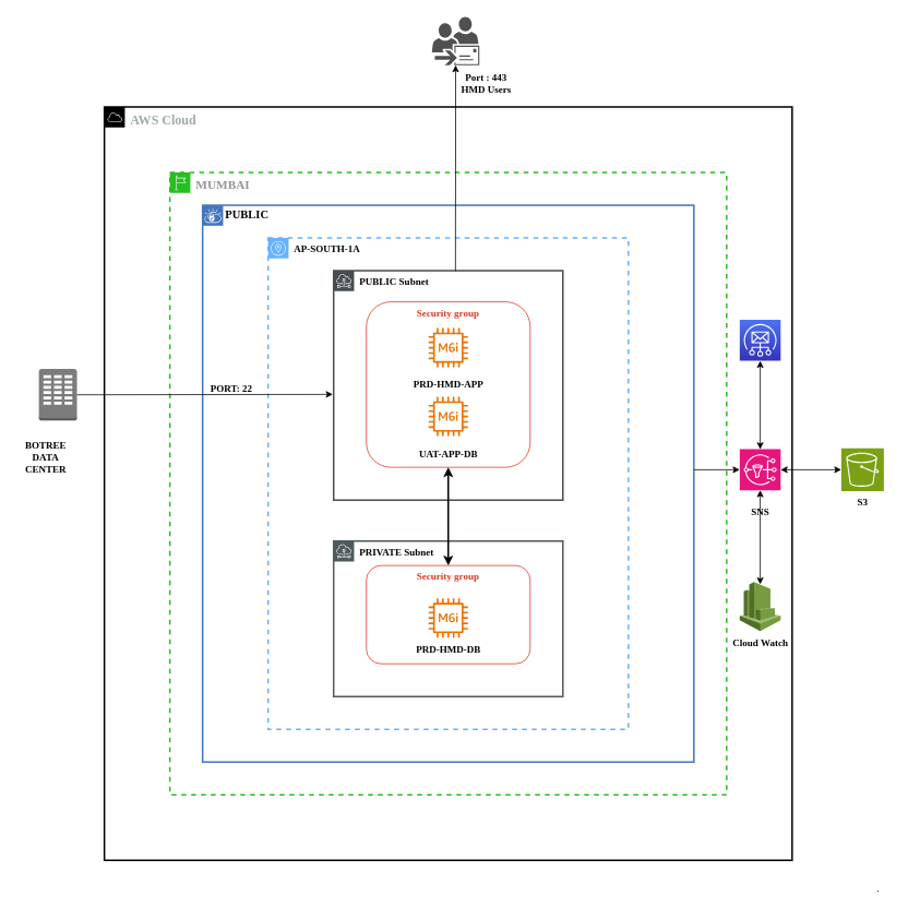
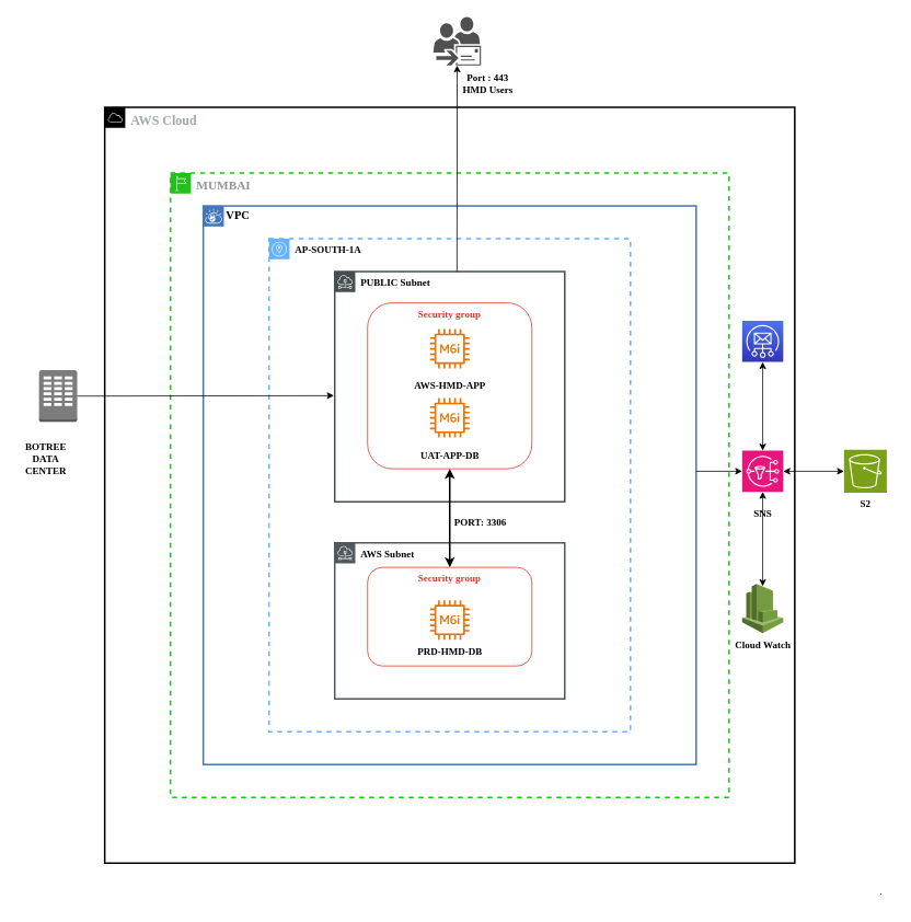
  <mxCell id="0" />
  <mxCell id="1" parent="0" />
  <mxCell id="2" value="&lt;font face=&quot;Times New Roman&quot; color=&quot;#9eaaab&quot; style=&quot;font-size: 16px;&quot;&gt;&lt;b&gt;AWS Cloud&lt;/b&gt;&lt;/font&gt;" style="sketch=0;outlineConnect=0;gradientColor=none;html=1;whiteSpace=wrap;fontSize=12;fontStyle=0;shape=mxgraph.aws4.group;grIcon=mxgraph.aws4.group_aws_cloud;strokeColor=#000000;fillColor=none;verticalAlign=top;align=left;spacingLeft=30;fontColor=#AAB7B8;dashed=0;strokeWidth=2;" parent="1" vertex="1"><mxGeometry x="127" width="840" height="920" as="geometry" y="130" /></mxCell>
  <mxCell id="3" value="&lt;font face=&quot;Times New Roman&quot; color=&quot;#929599&quot;&gt;&lt;span style=&quot;font-size: 15px;&quot;&gt;&lt;b&gt;MUMBAI&lt;/b&gt;&lt;/span&gt;&lt;/font&gt;" style="sketch=0;outlineConnect=0;gradientColor=none;html=1;whiteSpace=wrap;fontSize=12;fontStyle=0;shape=mxgraph.aws4.group;grIcon=mxgraph.aws4.group_region;strokeColor=#26BF20;fillColor=none;verticalAlign=top;align=left;spacingLeft=30;fontColor=#B6BABF;dashed=1;strokeWidth=2;" parent="1" vertex="1"><mxGeometry x="207" y="210" width="680" height="760" as="geometry" /></mxCell>
- <mxCell id="4" value="&lt;font face=&quot;Times New Roman&quot; style=&quot;font-size: 14px;&quot;&gt;&lt;b&gt;PUBLIC&lt;/b&gt;&lt;/font&gt;" style="shape=mxgraph.ibm.box;prType=vpc;fontStyle=0;verticalAlign=top;align=left;spacingLeft=32;spacingTop=4;fillColor=none;rounded=0;whiteSpace=wrap;html=1;strokeColor=#4376BB;strokeWidth=2;dashed=0;container=1;spacing=-4;collapsible=0;expand=0;recursiveResize=0;" parent="1" vertex="1"><mxGeometry x="247" y="250" width="600" height="680" as="geometry" /></mxCell>
+ <mxCell id="4" value="&lt;font face=&quot;Times New Roman&quot; style=&quot;font-size: 14px;&quot;&gt;&lt;b&gt;VPC&lt;/b&gt;&lt;/font&gt;" style="shape=mxgraph.ibm.box;prType=vpc;fontStyle=0;verticalAlign=top;align=left;spacingLeft=32;spacingTop=4;fillColor=none;rounded=0;whiteSpace=wrap;html=1;strokeColor=#4376BB;strokeWidth=2;dashed=0;container=1;spacing=-4;collapsible=0;expand=0;recursiveResize=0;" parent="1" vertex="1"><mxGeometry x="247" y="250" width="600" height="680" as="geometry" /></mxCell>
  <mxCell id="5" value="&lt;font face=&quot;Times New Roman&quot; color=&quot;#000000&quot;&gt;&lt;b&gt;AP-SOUTH-1A&lt;/b&gt;&lt;/font&gt;" style="sketch=0;outlineConnect=0;gradientColor=none;html=1;whiteSpace=wrap;fontSize=12;fontStyle=0;shape=mxgraph.aws4.group;grIcon=mxgraph.aws4.group_availability_zone;strokeColor=#66B2FF;fillColor=none;verticalAlign=top;align=left;spacingLeft=30;fontColor=#545B64;dashed=1;strokeWidth=2;perimeterSpacing=0;" parent="4" vertex="1"><mxGeometry x="80" y="40" width="440" height="600" as="geometry" /></mxCell>
  <mxCell id="6" value="&lt;b&gt;&lt;font face=&quot;Times New Roman&quot; color=&quot;#000000&quot;&gt;PUBLIC Subnet&lt;/font&gt;&lt;/b&gt;" style="outlineConnect=0;gradientColor=none;html=1;whiteSpace=wrap;fontSize=12;fontStyle=0;shape=mxgraph.aws4.group;grIcon=mxgraph.aws4.group_subnet;strokeColor=#474e52;fillColor=none;verticalAlign=top;align=left;spacingLeft=30;fontColor=#879196;dashed=0;strokeWidth=2;labelBackgroundColor=none;shadow=0;" parent="4" vertex="1"><mxGeometry x="160" y="80" width="280" height="280" as="geometry" /></mxCell>
  <mxCell id="7" value="&lt;font face=&quot;Times New Roman&quot;&gt;&lt;b&gt;Security group&lt;/b&gt;&lt;/font&gt;" style="fillColor=none;strokeColor=#DD3522;verticalAlign=top;fontStyle=0;fontColor=#DD3522;whiteSpace=wrap;html=1;rounded=1;" parent="4" vertex="1"><mxGeometry x="200" y="118" width="200" height="202" as="geometry" /></mxCell>
- <mxCell id="8" value="&lt;font face=&quot;Times New Roman&quot; color=&quot;#000000&quot;&gt;&lt;b&gt;PRIVATE Subnet&lt;/b&gt;&lt;/font&gt;" style="outlineConnect=0;gradientColor=none;html=1;whiteSpace=wrap;fontSize=12;fontStyle=0;shape=mxgraph.aws4.group;grIcon=mxgraph.aws4.group_subnet;strokeColor=#50595e;fillColor=none;verticalAlign=top;align=left;spacingLeft=30;fontColor=#879196;dashed=0;strokeWidth=2;" parent="4" vertex="1"><mxGeometry x="160" y="410" width="280" height="190" as="geometry" /></mxCell>
+ <mxCell id="8" value="&lt;font face=&quot;Times New Roman&quot; color=&quot;#000000&quot;&gt;&lt;b&gt;AWS Subnet&lt;/b&gt;&lt;/font&gt;" style="outlineConnect=0;gradientColor=none;html=1;whiteSpace=wrap;fontSize=12;fontStyle=0;shape=mxgraph.aws4.group;grIcon=mxgraph.aws4.group_subnet;strokeColor=#50595e;fillColor=none;verticalAlign=top;align=left;spacingLeft=30;fontColor=#879196;dashed=0;strokeWidth=2;" parent="4" vertex="1"><mxGeometry x="160" y="410" width="280" height="190" as="geometry" /></mxCell>
  <mxCell id="9" value="" style="sketch=0;outlineConnect=0;fontColor=#232F3E;gradientColor=none;fillColor=#ED7100;strokeColor=none;dashed=0;verticalLabelPosition=bottom;verticalAlign=top;align=center;html=1;fontSize=12;fontStyle=0;aspect=fixed;pointerEvents=1;shape=mxgraph.aws4.ec2_m6i_instance;" parent="4" vertex="1"><mxGeometry x="276" y="150" width="48" height="48" as="geometry" /></mxCell>
  <mxCell id="10" value="" style="sketch=0;outlineConnect=0;fontColor=#232F3E;gradientColor=none;fillColor=#ED7100;strokeColor=none;dashed=0;verticalLabelPosition=bottom;verticalAlign=top;align=center;html=1;fontSize=12;fontStyle=0;aspect=fixed;pointerEvents=1;shape=mxgraph.aws4.ec2_m6i_instance;" parent="4" vertex="1"><mxGeometry x="276" y="234" width="48" height="48" as="geometry" /></mxCell>
  <mxCell id="11" style="edgeStyle=orthogonalEdgeStyle;rounded=0;orthogonalLoop=1;jettySize=auto;html=1;exitX=0.5;exitY=0;exitDx=0;exitDy=0;startArrow=classic;startFill=1;strokeWidth=2;" parent="4" source="12" target="16" edge="1"><mxGeometry relative="1" as="geometry" /></mxCell>
  <mxCell id="12" value="&lt;font face=&quot;Times New Roman&quot;&gt;&lt;b&gt;Security group&lt;/b&gt;&lt;/font&gt;" style="fillColor=none;strokeColor=#DD3522;verticalAlign=top;fontStyle=0;fontColor=#DD3522;whiteSpace=wrap;html=1;rounded=1;" parent="4" vertex="1"><mxGeometry x="200" y="440" width="200" height="120" as="geometry" /></mxCell>
  <mxCell id="13" value="" style="sketch=0;outlineConnect=0;fontColor=#232F3E;gradientColor=none;fillColor=#ED7100;strokeColor=none;dashed=0;verticalLabelPosition=bottom;verticalAlign=top;align=center;html=1;fontSize=12;fontStyle=0;aspect=fixed;pointerEvents=1;shape=mxgraph.aws4.ec2_m6i_instance;" parent="4" vertex="1"><mxGeometry x="276" y="480" width="48" height="48" as="geometry" /></mxCell>
  <mxCell id="14" value="&lt;font face=&quot;Times New Roman&quot;&gt;&lt;b&gt;PRD-HMD-DB&lt;/b&gt;&lt;/font&gt;" style="text;html=1;align=center;verticalAlign=middle;resizable=0;points=[];autosize=1;strokeColor=none;fillColor=none;" parent="4" vertex="1"><mxGeometry x="250" y="528" width="100" height="30" as="geometry" /></mxCell>
- <mxCell id="15" value="&lt;font face=&quot;Times New Roman&quot;&gt;&lt;b&gt;PRD-HMD-APP&lt;/b&gt;&lt;/font&gt;" style="text;html=1;align=center;verticalAlign=middle;resizable=0;points=[];autosize=1;strokeColor=none;fillColor=none;" parent="4" vertex="1"><mxGeometry x="245" y="204" width="110" height="30" as="geometry" /></mxCell>
+ <mxCell id="15" value="&lt;font face=&quot;Times New Roman&quot;&gt;&lt;b&gt;AWS-HMD-APP&lt;/b&gt;&lt;/font&gt;" style="text;html=1;align=center;verticalAlign=middle;resizable=0;points=[];autosize=1;strokeColor=none;fillColor=none;" parent="4" vertex="1"><mxGeometry x="245" y="204" width="110" height="30" as="geometry" /></mxCell>
  <mxCell id="16" value="&lt;font face=&quot;Times New Roman&quot;&gt;&lt;b&gt;UAT-APP-DB&lt;/b&gt;&lt;/font&gt;" style="text;html=1;align=center;verticalAlign=middle;resizable=0;points=[];autosize=1;strokeColor=none;fillColor=none;" parent="4" vertex="1"><mxGeometry x="255" y="290" width="90" height="30" as="geometry" /></mxCell>
- <mxCell id="18" value="&lt;font face=&quot;Times New Roman&quot;&gt;&lt;b&gt;PORT: 22&lt;/b&gt;&lt;/font&gt;" style="text;html=1;align=center;verticalAlign=middle;resizable=0;points=[];autosize=1;strokeColor=none;fillColor=none;" parent="4" vertex="1"><mxGeometry y="210" width="70" height="30" as="geometry" /></mxCell>
+ <mxCell id="17" value="&lt;font face=&quot;Times New Roman&quot;&gt;&lt;b&gt;PORT: 3306&lt;/b&gt;&lt;/font&gt;" style="text;html=1;align=center;verticalAlign=middle;resizable=0;points=[];autosize=1;strokeColor=none;fillColor=none;" parent="4" vertex="1"><mxGeometry x="292" y="370" width="90" height="30" as="geometry" /></mxCell>
  <mxCell id="19" value="" style="outlineConnect=0;dashed=0;verticalLabelPosition=bottom;verticalAlign=top;align=center;html=1;shape=mxgraph.aws3.corporate_data_center;fillColor=#7D7C7C;gradientColor=none;" parent="1" vertex="1"><mxGeometry x="47" y="450" width="46.5" height="63" as="geometry" /></mxCell>
  <mxCell id="20" style="edgeStyle=orthogonalEdgeStyle;rounded=0;orthogonalLoop=1;jettySize=auto;html=1;exitX=1;exitY=0.5;exitDx=0;exitDy=0;exitPerimeter=0;" parent="1" source="19" edge="1"><mxGeometry relative="1" as="geometry"><mxPoint x="132.5" y="480.471" as="sourcePoint" /><mxPoint x="406" y="481" as="targetPoint" /></mxGeometry></mxCell>
  <mxCell id="21" value="&lt;font face=&quot;Times New Roman&quot;&gt;&lt;b&gt;BOTREE&lt;br&gt;DATA&lt;br&gt;CENTER&lt;br&gt;&lt;/b&gt;&lt;/font&gt;" style="text;html=1;align=center;verticalAlign=middle;resizable=0;points=[];autosize=1;strokeColor=none;fillColor=none;" parent="1" vertex="1"><mxGeometry x="20.25" y="528" width="70" height="60" as="geometry" /></mxCell>
  <mxCell id="22" value="" style="sketch=0;pointerEvents=1;shadow=0;dashed=0;html=1;strokeColor=none;fillColor=#505050;labelPosition=center;verticalLabelPosition=bottom;verticalAlign=top;outlineConnect=0;align=center;shape=mxgraph.office.communications.dynamic_distribution_group;" parent="1" vertex="1"><mxGeometry x="527" y="20" width="58" height="59" as="geometry" /></mxCell>
  <mxCell id="23" style="edgeStyle=orthogonalEdgeStyle;rounded=0;orthogonalLoop=1;jettySize=auto;html=1;entryX=0.52;entryY=0.067;entryDx=0;entryDy=0;entryPerimeter=0;startArrow=classic;startFill=1;endArrow=none;endFill=0;" parent="1" source="22" target="5" edge="1"><mxGeometry relative="1" as="geometry" /></mxCell>
  <mxCell id="24" value="&lt;font face=&quot;Times New Roman&quot;&gt;&lt;b&gt;Port : 443&lt;br&gt;HMD Users&lt;br&gt;&lt;br&gt;&lt;/b&gt;&lt;/font&gt;" style="text;html=1;align=center;verticalAlign=middle;resizable=0;points=[];autosize=1;strokeColor=none;fillColor=none;strokeWidth=2;" parent="1" vertex="1"><mxGeometry x="553" y="79" width="80" height="60" as="geometry" /></mxCell>
  <mxCell id="25" value="" style="outlineConnect=0;dashed=0;verticalLabelPosition=bottom;verticalAlign=top;align=center;html=1;shape=mxgraph.aws3.cloudwatch;fillColor=#759C3E;gradientColor=none;" parent="1" vertex="1"><mxGeometry x="903" y="710" width="50" height="60" as="geometry" /></mxCell>
  <mxCell id="26" value="" style="sketch=0;points=[[0,0,0],[0.25,0,0],[0.5,0,0],[0.75,0,0],[1,0,0],[0,1,0],[0.25,1,0],[0.5,1,0],[0.75,1,0],[1,1,0],[0,0.25,0],[0,0.5,0],[0,0.75,0],[1,0.25,0],[1,0.5,0],[1,0.75,0]];outlineConnect=0;fontColor=#232F3E;gradientColor=#4D72F3;gradientDirection=north;fillColor=#3334B9;strokeColor=#ffffff;dashed=0;verticalLabelPosition=bottom;verticalAlign=top;align=center;html=1;fontSize=12;fontStyle=0;aspect=fixed;shape=mxgraph.aws4.resourceIcon;resIcon=mxgraph.aws4.simple_email_service;" parent="1" vertex="1"><mxGeometry x="903" y="390" width="50" height="50" as="geometry" /></mxCell>
  <mxCell id="27" value="" style="sketch=0;points=[[0,0,0],[0.25,0,0],[0.5,0,0],[0.75,0,0],[1,0,0],[0,1,0],[0.25,1,0],[0.5,1,0],[0.75,1,0],[1,1,0],[0,0.25,0],[0,0.5,0],[0,0.75,0],[1,0.25,0],[1,0.5,0],[1,0.75,0]];outlineConnect=0;fontColor=#232F3E;fillColor=#E7157B;strokeColor=#ffffff;dashed=0;verticalLabelPosition=bottom;verticalAlign=top;align=center;html=1;fontSize=12;fontStyle=0;aspect=fixed;shape=mxgraph.aws4.resourceIcon;resIcon=mxgraph.aws4.sns;" parent="1" vertex="1"><mxGeometry x="903" y="548" width="50" height="50" as="geometry" /></mxCell>
  <mxCell id="28" value="" style="sketch=0;points=[[0,0,0],[0.25,0,0],[0.5,0,0],[0.75,0,0],[1,0,0],[0,1,0],[0.25,1,0],[0.5,1,0],[0.75,1,0],[1,1,0],[0,0.25,0],[0,0.5,0],[0,0.75,0],[1,0.25,0],[1,0.5,0],[1,0.75,0]];outlineConnect=0;fontColor=#232F3E;fillColor=#7AA116;strokeColor=#ffffff;dashed=0;verticalLabelPosition=bottom;verticalAlign=top;align=center;html=1;fontSize=12;fontStyle=0;aspect=fixed;shape=mxgraph.aws4.resourceIcon;resIcon=mxgraph.aws4.s3;" parent="1" vertex="1"><mxGeometry x="1027" y="547" width="52" height="52" as="geometry" /></mxCell>
- <mxCell id="29" value="&lt;font face=&quot;Times New Roman&quot;&gt;&lt;b&gt;S3&lt;/b&gt;&lt;/font&gt;" style="text;html=1;align=center;verticalAlign=middle;resizable=0;points=[];autosize=1;strokeColor=none;fillColor=none;" parent="1" vertex="1"><mxGeometry x="1033" y="598" width="40" height="30" as="geometry" /></mxCell>
+ <mxCell id="29" value="&lt;font face=&quot;Times New Roman&quot;&gt;&lt;b&gt;S2&lt;/b&gt;&lt;/font&gt;" style="text;html=1;align=center;verticalAlign=middle;resizable=0;points=[];autosize=1;strokeColor=none;fillColor=none;" parent="1" vertex="1"><mxGeometry x="1033" y="598" width="40" height="30" as="geometry" /></mxCell>
  <mxCell id="30" value="&lt;font face=&quot;Times New Roman&quot;&gt;&lt;b&gt;Cloud Watch&lt;/b&gt;&lt;/font&gt;" style="text;html=1;align=center;verticalAlign=middle;resizable=0;points=[];autosize=1;strokeColor=none;fillColor=none;" parent="1" vertex="1"><mxGeometry x="883" y="770" width="90" height="30" as="geometry" /></mxCell>
  <mxCell id="31" value="&lt;font face=&quot;Times New Roman&quot;&gt;&lt;b&gt;SNS&lt;/b&gt;&lt;/font&gt;" style="text;html=1;align=center;verticalAlign=middle;resizable=0;points=[];autosize=1;strokeColor=none;fillColor=none;" parent="1" vertex="1"><mxGeometry x="903" y="610" width="50" height="30" as="geometry" /></mxCell>
  <mxCell id="32" style="edgeStyle=orthogonalEdgeStyle;rounded=0;orthogonalLoop=1;jettySize=auto;html=1;exitX=0.5;exitY=1;exitDx=0;exitDy=0;exitPerimeter=0;entryX=0.5;entryY=0;entryDx=0;entryDy=0;entryPerimeter=0;startArrow=classic;startFill=1;" parent="1" source="26" target="27" edge="1"><mxGeometry relative="1" as="geometry" /></mxCell>
  <mxCell id="33" style="edgeStyle=orthogonalEdgeStyle;rounded=0;orthogonalLoop=1;jettySize=auto;html=1;exitX=0.5;exitY=1;exitDx=0;exitDy=0;exitPerimeter=0;entryX=0.5;entryY=0.05;entryDx=0;entryDy=0;entryPerimeter=0;startArrow=classic;startFill=1;" parent="1" source="27" target="25" edge="1"><mxGeometry relative="1" as="geometry" /></mxCell>
  <mxCell id="34" style="edgeStyle=orthogonalEdgeStyle;rounded=0;orthogonalLoop=1;jettySize=auto;html=1;exitX=1;exitY=0.5;exitDx=0;exitDy=0;exitPerimeter=0;entryX=0;entryY=0.5;entryDx=0;entryDy=0;entryPerimeter=0;startArrow=classic;startFill=1;" parent="1" source="27" target="28" edge="1"><mxGeometry relative="1" as="geometry" /></mxCell>
  <mxCell id="35" style="edgeStyle=orthogonalEdgeStyle;rounded=0;orthogonalLoop=1;jettySize=auto;html=1;exitX=0;exitY=0.5;exitDx=0;exitDy=0;exitPerimeter=0;entryX=1;entryY=0.475;entryDx=0;entryDy=0;entryPerimeter=0;startArrow=classic;startFill=1;endArrow=none;endFill=0;" parent="1" source="27" target="4" edge="1"><mxGeometry relative="1" as="geometry" /></mxCell>
  <mxCell id="36" value=".&lt;br&gt;" style="text;html=1;align=center;verticalAlign=middle;resizable=0;points=[];autosize=1;strokeColor=none;fillColor=none;strokeWidth=0;" parent="1" vertex="1"><mxGeometry x="1057" y="1070" width="30" height="30" as="geometry" /></mxCell>
